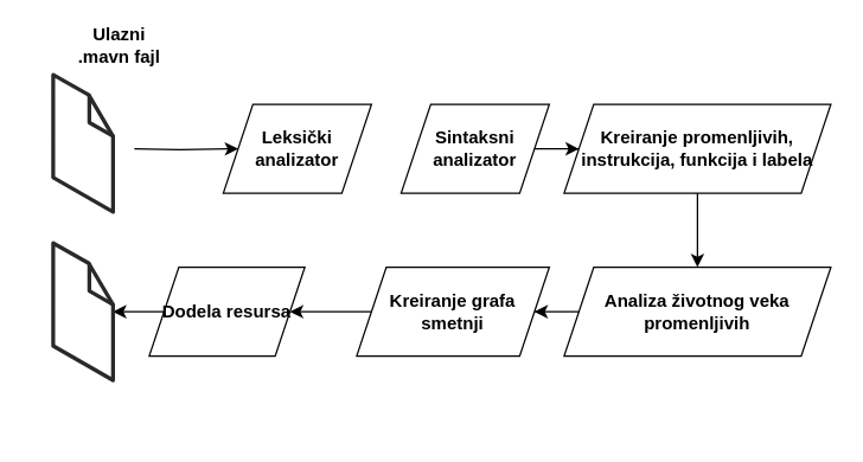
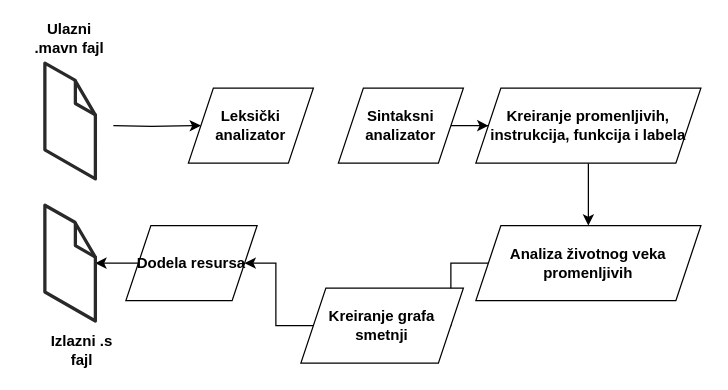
  <mxCell id="0" />
  <mxCell id="1" parent="0" />
  <mxCell id="2" value="Leksički analizator" style="shape=parallelogram;perimeter=parallelogramPerimeter;whiteSpace=wrap;html=1;fixedSize=1;fontStyle=1" parent="1" vertex="1"><mxGeometry x="150" y="70" width="100" height="60" as="geometry" /></mxCell>
  <mxCell id="3" value="" style="edgeStyle=orthogonalEdgeStyle;rounded=0;orthogonalLoop=1;jettySize=auto;html=1;" parent="1" source="4" target="8" edge="1"><mxGeometry relative="1" as="geometry" /></mxCell>
  <mxCell id="4" value="Sintaksni analizator" style="shape=parallelogram;perimeter=parallelogramPerimeter;whiteSpace=wrap;html=1;fixedSize=1;fontStyle=1" parent="1" vertex="1"><mxGeometry x="270" y="70" width="100" height="60" as="geometry" /></mxCell>
  <mxCell id="5" value="" style="edgeStyle=orthogonalEdgeStyle;rounded=0;orthogonalLoop=1;jettySize=auto;html=1;" parent="1" target="2" edge="1"><mxGeometry relative="1" as="geometry"><mxPoint x="90" y="100" as="sourcePoint" /></mxGeometry></mxCell>
- <mxCell id="6" value="Ulazni .mavn fajl" style="text;html=1;strokeColor=none;fillColor=none;align=center;verticalAlign=middle;whiteSpace=wrap;rounded=0;fontStyle=1" parent="1" vertex="1"><mxGeometry x="45.4" y="20" width="70" height="20" as="geometry" /></mxCell>
+ <mxCell id="6" value="Ulazni .mavn fajl" style="text;html=1;strokeColor=none;fillColor=none;align=center;verticalAlign=middle;whiteSpace=wrap;rounded=0;fontStyle=1" parent="1" vertex="1"><mxGeometry x="20.4" y="20" width="70" height="20" as="geometry" /></mxCell>
  <mxCell id="7" value="" style="edgeStyle=orthogonalEdgeStyle;rounded=0;orthogonalLoop=1;jettySize=auto;html=1;" parent="1" source="8" target="10" edge="1"><mxGeometry relative="1" as="geometry" /></mxCell>
  <mxCell id="8" value="Kreiranje promenljivih, instrukcija, funkcija i labela" style="shape=parallelogram;perimeter=parallelogramPerimeter;whiteSpace=wrap;html=1;fixedSize=1;fontStyle=1" parent="1" vertex="1"><mxGeometry x="380" y="70" width="180" height="60" as="geometry" /></mxCell>
  <mxCell id="9" value="" style="edgeStyle=orthogonalEdgeStyle;rounded=0;orthogonalLoop=1;jettySize=auto;html=1;" parent="1" source="10" target="12" edge="1"><mxGeometry relative="1" as="geometry" /></mxCell>
  <mxCell id="10" value="Analiza životnog veka promenljivih" style="shape=parallelogram;perimeter=parallelogramPerimeter;whiteSpace=wrap;html=1;fixedSize=1;fontStyle=1" parent="1" vertex="1"><mxGeometry x="380" y="180" width="180" height="60" as="geometry" /></mxCell>
  <mxCell id="11" value="" style="edgeStyle=orthogonalEdgeStyle;rounded=0;orthogonalLoop=1;jettySize=auto;html=1;" parent="1" source="12" target="14" edge="1"><mxGeometry relative="1" as="geometry" /></mxCell>
- <mxCell id="12" value="Kreiranje grafa smetnji" style="shape=parallelogram;perimeter=parallelogramPerimeter;whiteSpace=wrap;html=1;fixedSize=1;fontStyle=1" parent="1" vertex="1"><mxGeometry x="240" y="180" width="130" height="60" as="geometry" /></mxCell>
+ <mxCell id="12" value="Kreiranje grafa smetnji" style="shape=parallelogram;perimeter=parallelogramPerimeter;whiteSpace=wrap;html=1;fixedSize=1;fontStyle=1" parent="1" vertex="1"><mxGeometry x="240" y="230" width="130" height="60" as="geometry" /></mxCell>
  <mxCell id="13" value="" style="edgeStyle=orthogonalEdgeStyle;rounded=0;orthogonalLoop=1;jettySize=auto;html=1;" parent="1" source="14" target="16" edge="1"><mxGeometry relative="1" as="geometry" /></mxCell>
  <mxCell id="14" value="Dodela resursa" style="shape=parallelogram;perimeter=parallelogramPerimeter;whiteSpace=wrap;html=1;fixedSize=1;fontStyle=1" parent="1" vertex="1"><mxGeometry x="100" y="180" width="105" height="60" as="geometry" /></mxCell>
  <mxCell id="15" value="" style="verticalLabelPosition=bottom;html=1;verticalAlign=top;strokeWidth=1;align=center;outlineConnect=0;dashed=0;outlineConnect=0;shape=mxgraph.aws3d.file;aspect=fixed;strokeColor=#292929;" parent="1" vertex="1"><mxGeometry x="35.2" y="50" width="40.4" height="92.61" as="geometry" /></mxCell>
  <mxCell id="16" value="" style="verticalLabelPosition=bottom;html=1;verticalAlign=top;strokeWidth=1;align=center;outlineConnect=0;dashed=0;outlineConnect=0;shape=mxgraph.aws3d.file;aspect=fixed;strokeColor=#292929;" parent="1" vertex="1"><mxGeometry x="35.2" y="163.69" width="40.4" height="92.61" as="geometry" /></mxCell>
+ <mxCell id="17" value="Izlazni .s fajl" style="text;html=1;strokeColor=none;fillColor=none;align=center;verticalAlign=middle;whiteSpace=wrap;rounded=0;fontStyle=1" parent="1" vertex="1"><mxGeometry x="30" y="270" width="70" height="20" as="geometry" /></mxCell>
